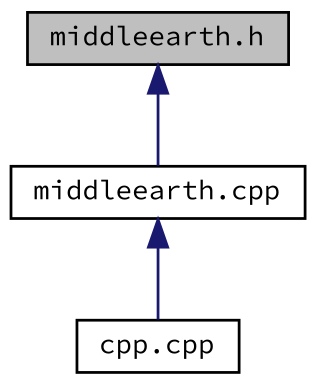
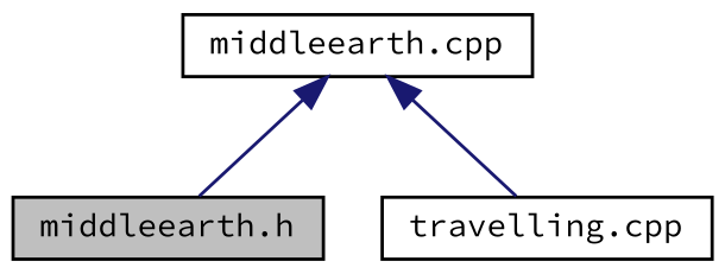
  digraph {
    fontname="Source Code Pro"
    node [color=black fillcolor=white fontname="Source Code Pro" fontsize=10 shape=record style=filled]
    edge [color=midnightblue dir=back fontname="Source Code Pro" fontsize=10 labelfontname=Helvetica labelfontsize=10 style=solid]
    n1 [fillcolor=grey75 fontcolor=black height=0.2 label="middleearth.h" width=0.4]
    n2 [height=0.2 label="middleearth.cpp" width=0.4]
-   n3 [height=0.2 label="cpp.cpp" width=0.4]
-   n1 -> n2
+   n3 [height=0.2 label="travelling.cpp" width=0.4]
+   n2 -> n1
    n2 -> n3
  }
